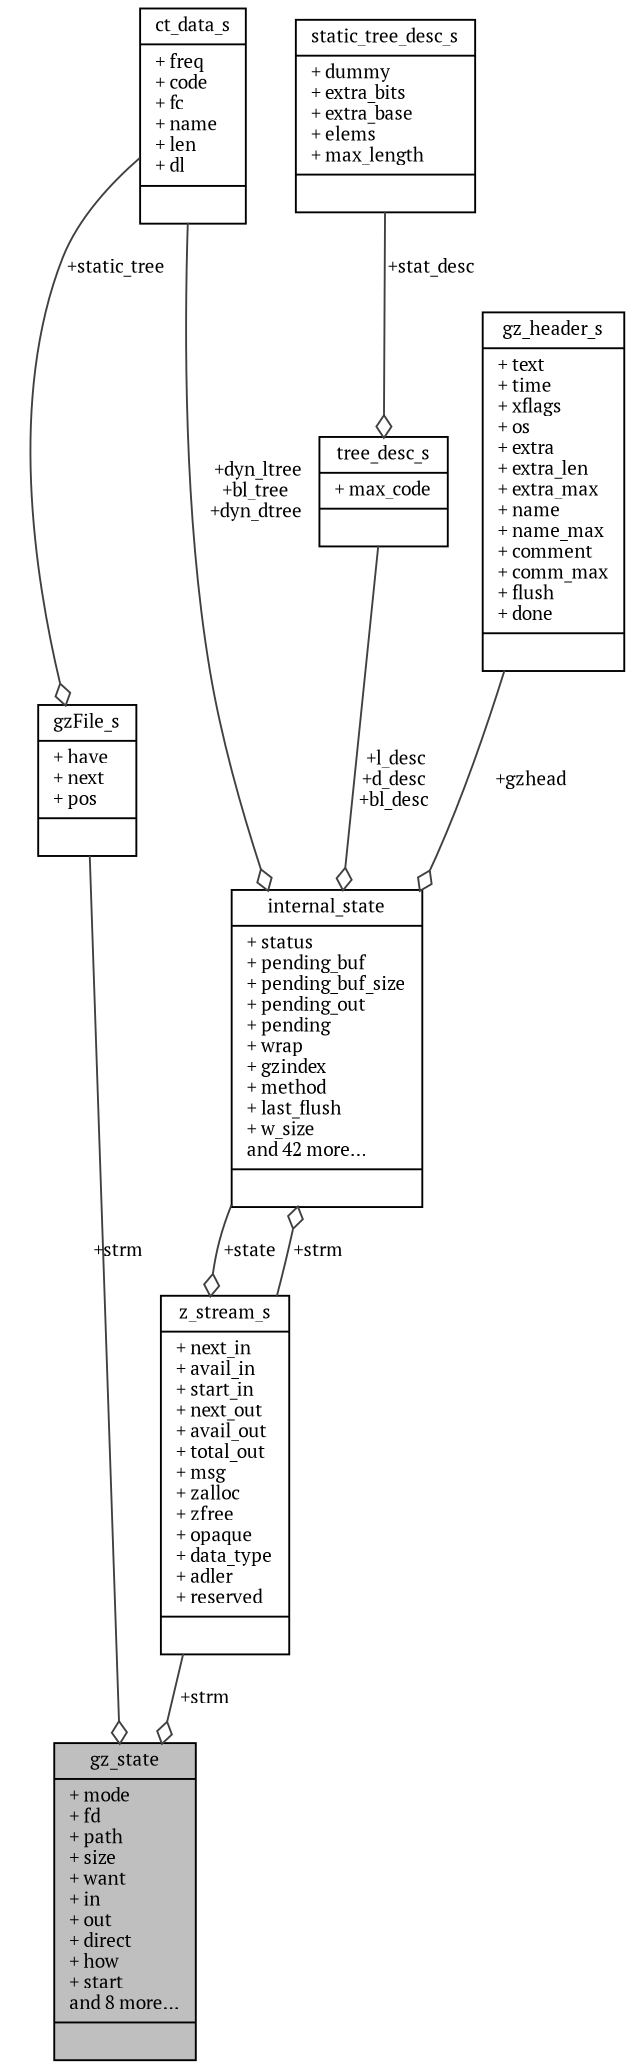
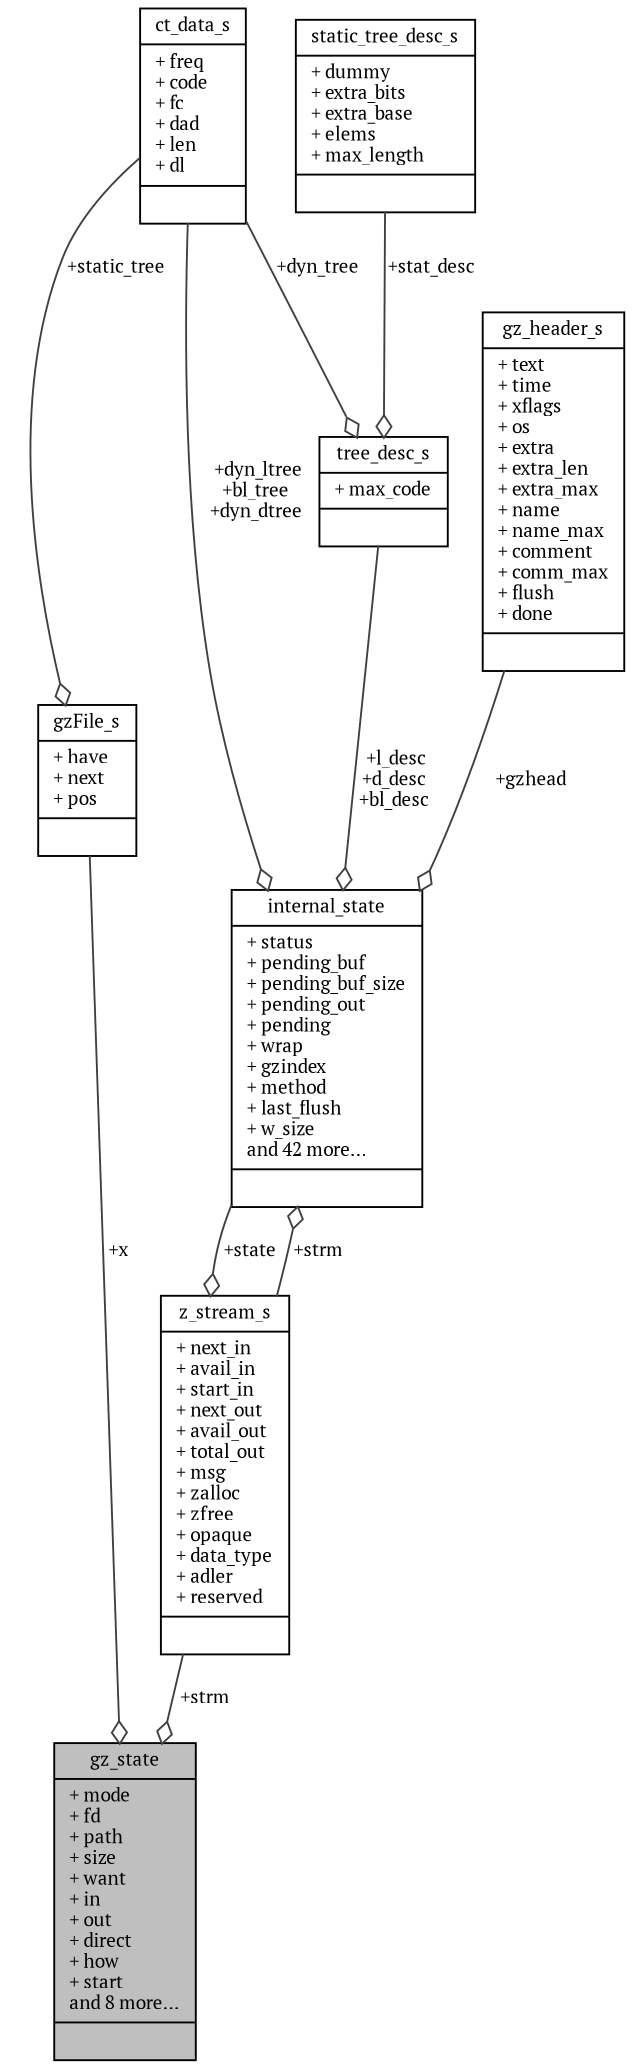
  digraph {
    fontname="PT Serif"
    node [color=black fillcolor=white fontname="PT Serif" fontsize=10 shape=record style=filled]
    edge [arrowhead=odiamond color=grey25 fontname="PT Serif" fontsize=10 labelfontname=Helvetica labelfontsize=10 style=solid]
    n1 [fillcolor=grey75 fontcolor=black height=0.2 label="{gz_state\n|+ mode\l+ fd\l+ path\l+ size\l+ want\l+ in\l+ out\l+ direct\l+ how\l+ start\land 8 more...\l|}" width=0.4]
    n2 [height=0.2 label="{gzFile_s\n|+ have\l+ next\l+ pos\l|}" width=0.4]
    n3 [height=0.2 label="{z_stream_s\n|+ next_in\l+ avail_in\l+ start_in\l+ next_out\l+ avail_out\l+ total_out\l+ msg\l+ zalloc\l+ zfree\l+ opaque\l+ data_type\l+ adler\l+ reserved\l|}" width=0.4]
    n4 [height=0.2 label="{internal_state\n|+ status\l+ pending_buf\l+ pending_buf_size\l+ pending_out\l+ pending\l+ wrap\l+ gzindex\l+ method\l+ last_flush\l+ w_size\land 42 more...\l|}" width=0.4]
    n5 [height=0.2 label="{gz_header_s\n|+ text\l+ time\l+ xflags\l+ os\l+ extra\l+ extra_len\l+ extra_max\l+ name\l+ name_max\l+ comment\l+ comm_max\l+ flush\l+ done\l|}" width=0.4]
    n6 [height=0.2 label="{tree_desc_s\n|+ max_code\l|}" width=0.4]
    n7 [height=0.2 label="{static_tree_desc_s\n|+ dummy\l+ extra_bits\l+ extra_base\l+ elems\l+ max_length\l|}" width=0.4]
-   n8 [height=0.2 label="{ct_data_s\n|+ freq\l+ code\l+ fc\l+ name\l+ len\l+ dl\l|}" width=0.4]
-   n2 -> n1 [label=" +strm"]
+   n8 [height=0.2 label="{ct_data_s\n|+ freq\l+ code\l+ fc\l+ dad\l+ len\l+ dl\l|}" width=0.4]
+   n2 -> n1 [label=" +x"]
    n3 -> n1 [label=" +strm"]
    n3 -> n4 [label=" +strm"]
    n4 -> n3 [label=" +state"]
    n5 -> n4 [label=" +gzhead"]
    n6 -> n4 [label=" +l_desc\n+d_desc\n+bl_desc"]
    n7 -> n6 [label=" +stat_desc"]
    n8 -> n2 [label=" +static_tree"]
    n8 -> n4 [label=" +dyn_ltree\n+bl_tree\n+dyn_dtree"]
+   n8 -> n6 [label=" +dyn_tree"]
  }
